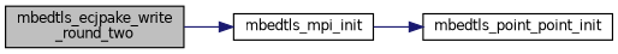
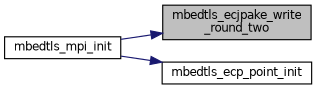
  digraph {
    rankdir=LR
    node [color=black fillcolor=white fontname=Helvetica fontsize=10 shape=record style=filled]
    edge [color=midnightblue fontname=Helvetica fontsize=10 labelfontname=Helvetica labelfontsize=10 style=solid]
    n1 [fillcolor=grey75 fontcolor=black height=0.2 label="mbedtls_ecjpake_write\l_round_two" width=0.4]
    n2 [height=0.2 label=mbedtls_mpi_init width=0.4]
-   n3 [height=0.2 label=mbedtls_point_point_init width=0.4]
-   n1 -> n2
+   n3 [height=0.2 label=mbedtls_ecp_point_init width=0.4]
+   n2 -> n1
    n2 -> n3
  }
